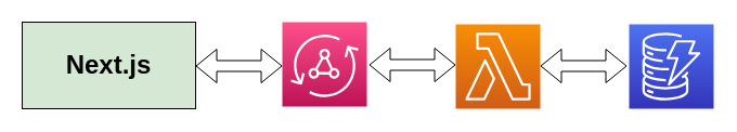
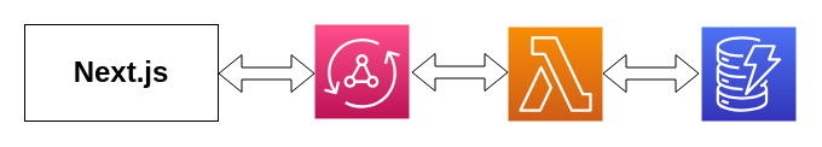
  <mxCell id="0" />
  <mxCell id="1" parent="0" />
- <mxCell id="2" value="&lt;font style=&quot;font-size: 24px&quot;&gt;&lt;b&gt;Next.js&lt;/b&gt;&lt;/font&gt;" style="rounded=0;whiteSpace=wrap;html=1;fillColor=#d5e8d4;" vertex="1" parent="1"><mxGeometry x="20" y="20" width="160" height="80" as="geometry" /></mxCell>
+ <mxCell id="2" value="&lt;font style=&quot;font-size: 24px&quot;&gt;&lt;b&gt;Next.js&lt;/b&gt;&lt;/font&gt;" style="rounded=0;whiteSpace=wrap;html=1;" vertex="1" parent="1"><mxGeometry x="20" y="20" width="160" height="80" as="geometry" /></mxCell>
  <mxCell id="3" value="" style="sketch=0;points=[[0,0,0],[0.25,0,0],[0.5,0,0],[0.75,0,0],[1,0,0],[0,1,0],[0.25,1,0],[0.5,1,0],[0.75,1,0],[1,1,0],[0,0.25,0],[0,0.5,0],[0,0.75,0],[1,0.25,0],[1,0.5,0],[1,0.75,0]];outlineConnect=0;fontColor=#232F3E;gradientColor=#FF4F8B;gradientDirection=north;fillColor=#BC1356;strokeColor=#ffffff;dashed=0;verticalLabelPosition=bottom;verticalAlign=top;align=center;html=1;fontSize=12;fontStyle=0;aspect=fixed;shape=mxgraph.aws4.resourceIcon;resIcon=mxgraph.aws4.appsync;" vertex="1" parent="1"><mxGeometry x="260" y="20" width="78" height="78" as="geometry" /></mxCell>
  <mxCell id="4" value="" style="sketch=0;points=[[0,0,0],[0.25,0,0],[0.5,0,0],[0.75,0,0],[1,0,0],[0,1,0],[0.25,1,0],[0.5,1,0],[0.75,1,0],[1,1,0],[0,0.25,0],[0,0.5,0],[0,0.75,0],[1,0.25,0],[1,0.5,0],[1,0.75,0]];outlineConnect=0;fontColor=#232F3E;gradientColor=#F78E04;gradientDirection=north;fillColor=#D05C17;strokeColor=#ffffff;dashed=0;verticalLabelPosition=bottom;verticalAlign=top;align=center;html=1;fontSize=12;fontStyle=0;aspect=fixed;shape=mxgraph.aws4.resourceIcon;resIcon=mxgraph.aws4.lambda;" vertex="1" parent="1"><mxGeometry x="420" y="22" width="78" height="78" as="geometry" /></mxCell>
  <mxCell id="5" value="" style="sketch=0;points=[[0,0,0],[0.25,0,0],[0.5,0,0],[0.75,0,0],[1,0,0],[0,1,0],[0.25,1,0],[0.5,1,0],[0.75,1,0],[1,1,0],[0,0.25,0],[0,0.5,0],[0,0.75,0],[1,0.25,0],[1,0.5,0],[1,0.75,0]];outlineConnect=0;fontColor=#232F3E;gradientColor=#4D72F3;gradientDirection=north;fillColor=#3334B9;strokeColor=#ffffff;dashed=0;verticalLabelPosition=bottom;verticalAlign=top;align=center;html=1;fontSize=12;fontStyle=0;aspect=fixed;shape=mxgraph.aws4.resourceIcon;resIcon=mxgraph.aws4.dynamodb;" vertex="1" parent="1"><mxGeometry x="580" y="22" width="78" height="78" as="geometry" /></mxCell>
  <mxCell id="6" value="" style="shape=flexArrow;endArrow=classic;startArrow=classic;html=1;fontSize=24;" edge="1" parent="1"><mxGeometry width="100" height="100" relative="1" as="geometry"><mxPoint x="180" y="60.5" as="sourcePoint" /><mxPoint x="260" y="60.5" as="targetPoint" /></mxGeometry></mxCell>
  <mxCell id="7" value="" style="shape=flexArrow;endArrow=classic;startArrow=classic;html=1;fontSize=24;" edge="1" parent="1"><mxGeometry width="100" height="100" relative="1" as="geometry"><mxPoint x="340" y="59.5" as="sourcePoint" /><mxPoint x="420" y="59.5" as="targetPoint" /></mxGeometry></mxCell>
  <mxCell id="8" value="" style="shape=flexArrow;endArrow=classic;startArrow=classic;html=1;fontSize=24;" edge="1" parent="1"><mxGeometry width="100" height="100" relative="1" as="geometry"><mxPoint x="498" y="60.5" as="sourcePoint" /><mxPoint x="578" y="60.5" as="targetPoint" /></mxGeometry></mxCell>
